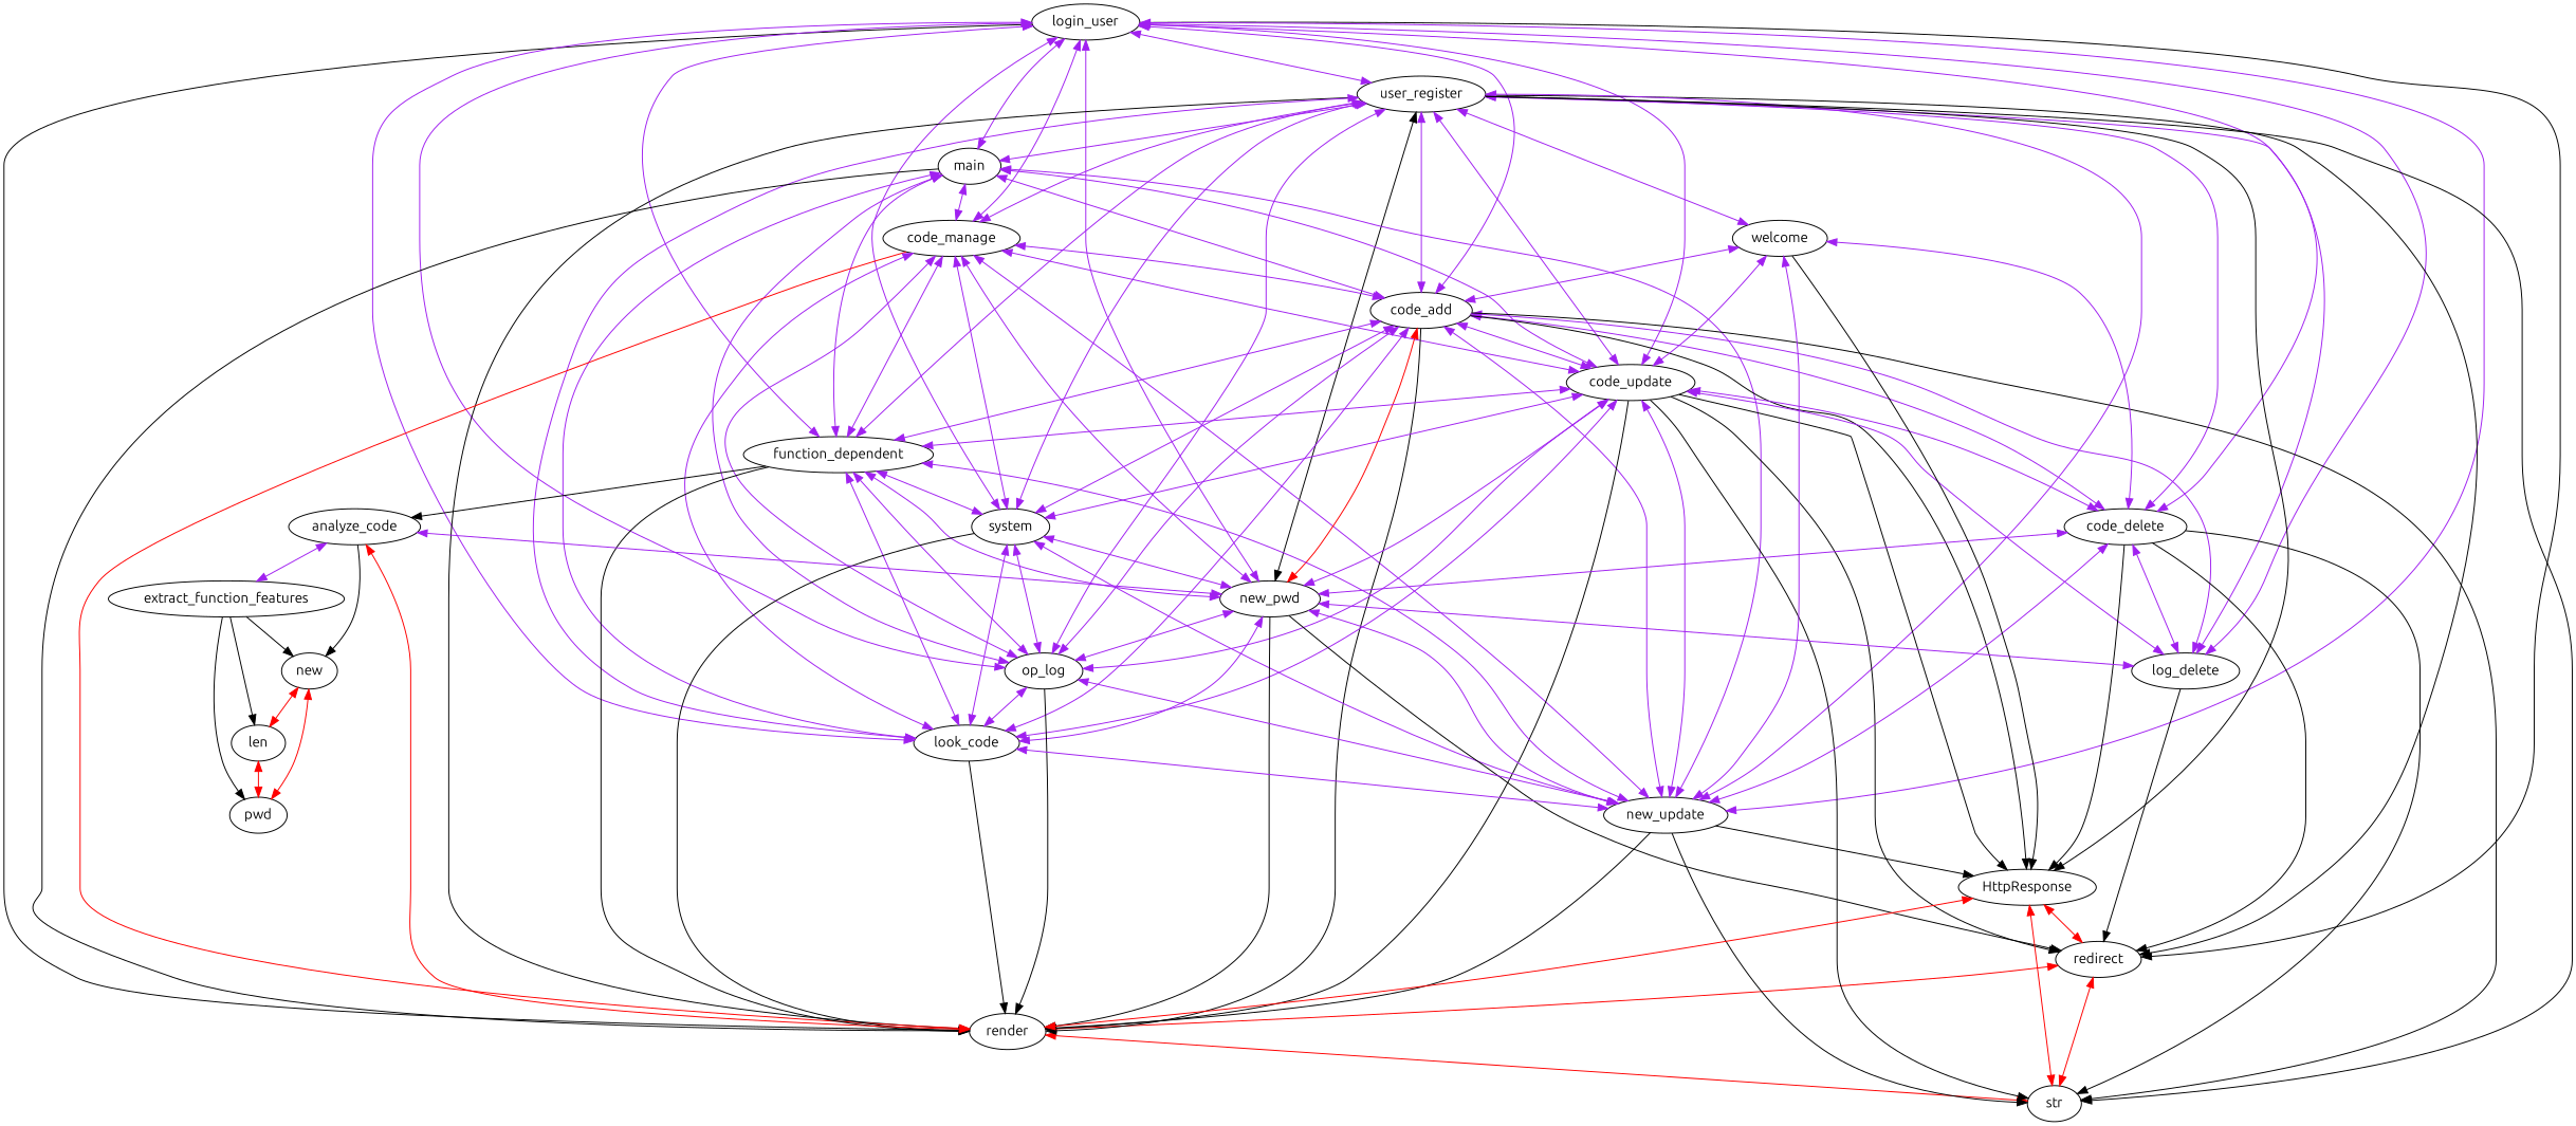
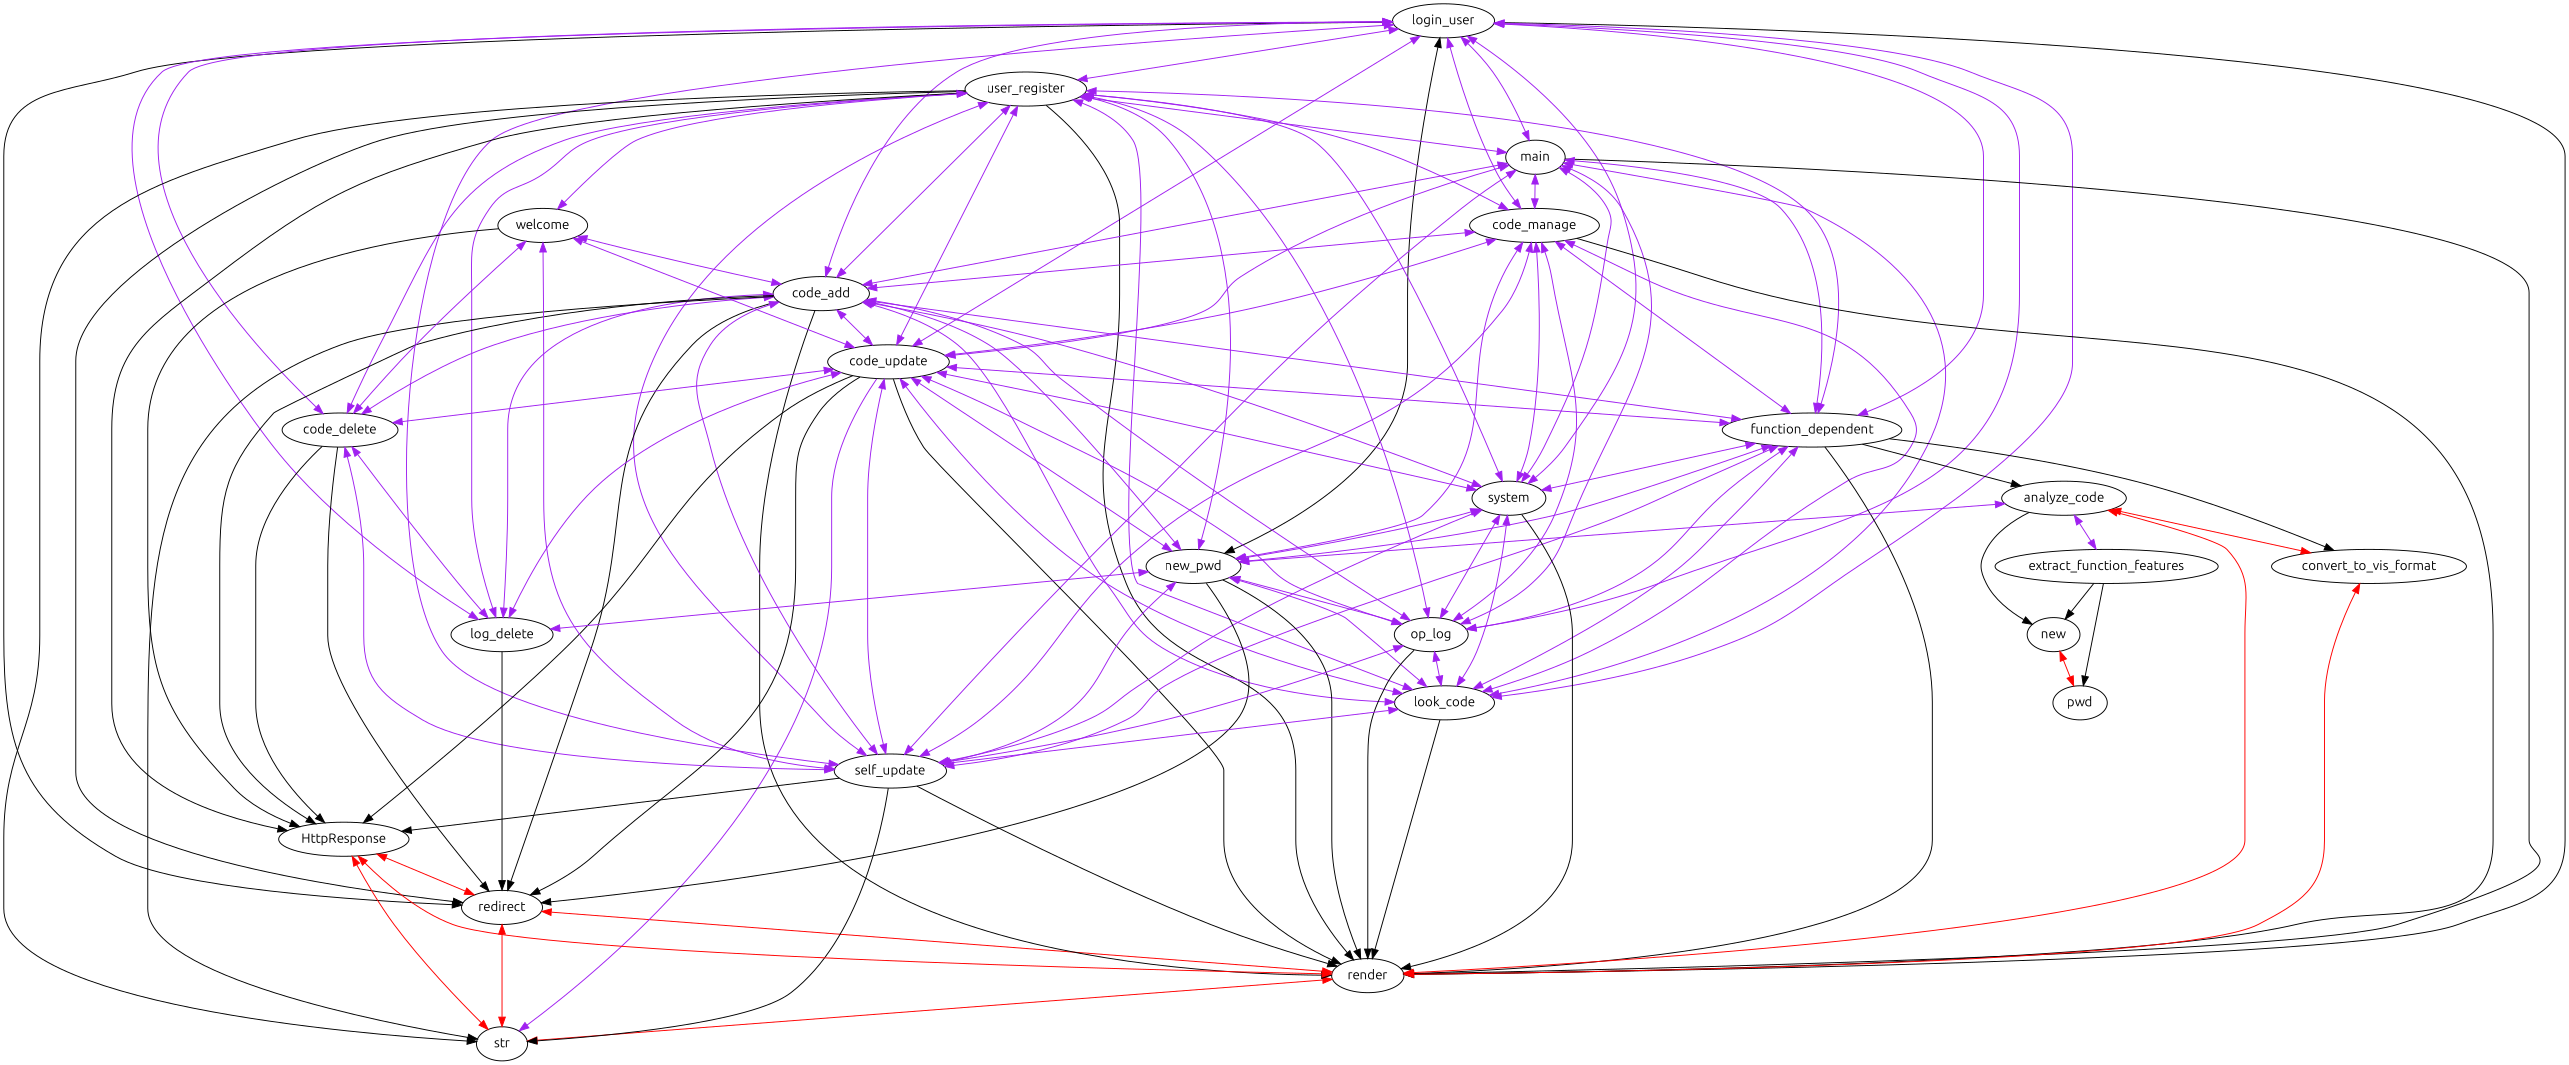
  digraph {
    fontname=Ubuntu
    node [fontname=Ubuntu]
    edge [fontname=Ubuntu color=purple dir=both]
    login_user
    render
    redirect
    user_register
    main
    code_manage
    code_add
    code_update
    code_delete
    function_dependent
    system
    new_pwd
    op_log
    log_delete
    look_code
-   self_update [label=new_update]
+   self_update
    str
    HttpResponse
    welcome
    analyze_code
+   convert_to_vis_format
    n22 [label=new]
    extract_function_features
    n24 [label=pwd]
-   len
    login_user -> render [color="" dir=""]
    login_user -> redirect [color="" dir=""]
    login_user -> user_register
    login_user -> main
    login_user -> code_manage
    login_user -> code_add
    login_user -> code_update
    login_user -> code_delete
    login_user -> function_dependent
    login_user -> system
-   login_user -> new_pwd
+   login_user -> new_pwd [color=black]
    login_user -> op_log
    login_user -> log_delete
    login_user -> look_code
    login_user -> self_update
    render -> str [color=red]
    redirect -> render [color=red]
    redirect -> str [color=red]
    user_register -> render [color="" dir=""]
    user_register -> redirect [color="" dir=""]
    user_register -> main
    user_register -> code_manage
    user_register -> code_add
    user_register -> code_update
    user_register -> code_delete
    user_register -> function_dependent
    user_register -> system
-   user_register -> new_pwd [color=black]
+   user_register -> new_pwd
    user_register -> op_log
    user_register -> log_delete
    user_register -> look_code
    user_register -> self_update
    user_register -> str [color="" dir=""]
    user_register -> HttpResponse [color="" dir=""]
    user_register -> welcome
    main -> render [color="" dir=""]
    main -> code_manage
    main -> code_add
    main -> code_update
    main -> function_dependent
+   main -> system
    main -> op_log
    main -> look_code
    main -> self_update
-   code_manage -> render [color=red dir=""]
+   code_manage -> render [color="" dir=""]
    code_manage -> code_add
    code_manage -> code_update
    code_manage -> function_dependent
    code_manage -> system
    code_manage -> new_pwd
    code_manage -> op_log
    code_manage -> look_code
    code_manage -> self_update
    code_add -> render [color="" dir=""]
+   code_add -> redirect [color="" dir=""]
    code_add -> code_update
    code_add -> code_delete
    code_add -> function_dependent
    code_add -> system
-   code_add -> new_pwd [color=red]
+   code_add -> new_pwd
    code_add -> op_log
    code_add -> log_delete
    code_add -> look_code
    code_add -> self_update
    code_add -> str [color="" dir=""]
    code_add -> HttpResponse [color="" dir=""]
    code_update -> render [color="" dir=""]
    code_update -> redirect [color="" dir=""]
    code_update -> code_delete
    code_update -> function_dependent
    code_update -> system
    code_update -> new_pwd
    code_update -> op_log
    code_update -> log_delete
    code_update -> look_code
    code_update -> self_update
-   code_update -> str [color="" dir=""]
+   code_update -> str [dir=""]
    code_update -> HttpResponse [color="" dir=""]
    code_delete -> redirect [color="" dir=""]
-   code_delete -> new_pwd
    code_delete -> log_delete
    code_delete -> self_update
-   code_delete -> str [color="" dir=""]
    code_delete -> HttpResponse [color="" dir=""]
    function_dependent -> render [color="" dir=""]
    function_dependent -> system
    function_dependent -> new_pwd
    function_dependent -> op_log
    function_dependent -> look_code
    function_dependent -> self_update
    function_dependent -> analyze_code [color="" dir=""]
+   function_dependent -> convert_to_vis_format [color="" dir=""]
    system -> render [color="" dir=""]
    system -> new_pwd
    system -> op_log
    system -> look_code
    system -> self_update
    new_pwd -> render [color="" dir=""]
    new_pwd -> redirect [color="" dir=""]
    new_pwd -> op_log
    new_pwd -> log_delete
    new_pwd -> look_code
    new_pwd -> self_update
    op_log -> render [color="" dir=""]
    op_log -> look_code
    op_log -> self_update
    log_delete -> redirect [color="" dir=""]
    look_code -> render [color="" dir=""]
    look_code -> self_update
    self_update -> render [color="" dir=""]
    self_update -> str [color="" dir=""]
    self_update -> HttpResponse [color="" dir=""]
    HttpResponse -> render [color=red]
    HttpResponse -> redirect [color=red]
    HttpResponse -> str [color=red]
    welcome -> code_add
    welcome -> code_update
    welcome -> code_delete
    welcome -> self_update
    welcome -> HttpResponse [color="" dir=""]
    analyze_code -> render [color=red]
    analyze_code -> new_pwd
+   analyze_code -> convert_to_vis_format [color=red]
    analyze_code -> n22 [color="" dir=""]
    analyze_code -> extract_function_features
+   convert_to_vis_format -> render [color=red]
    n22 -> n24 [color=red]
-   n22 -> len [color=red]
    extract_function_features -> n22 [color="" dir=""]
    extract_function_features -> n24 [color="" dir=""]
-   extract_function_features -> len [color="" dir=""]
-   len -> n24 [color=red]
  }
